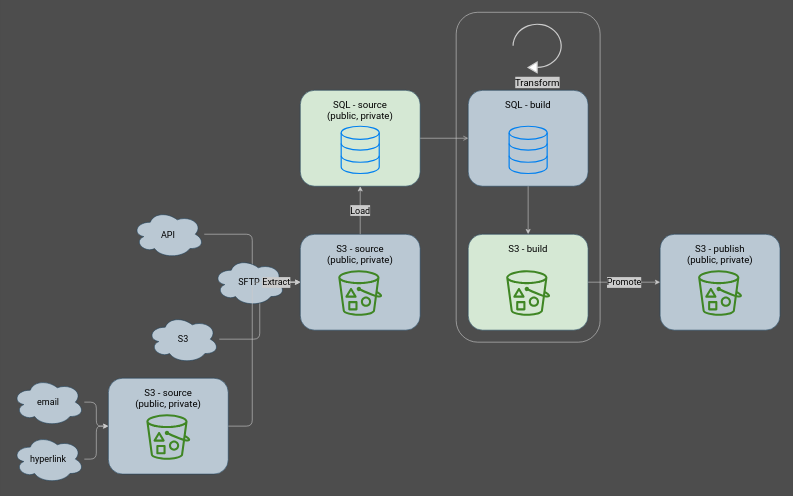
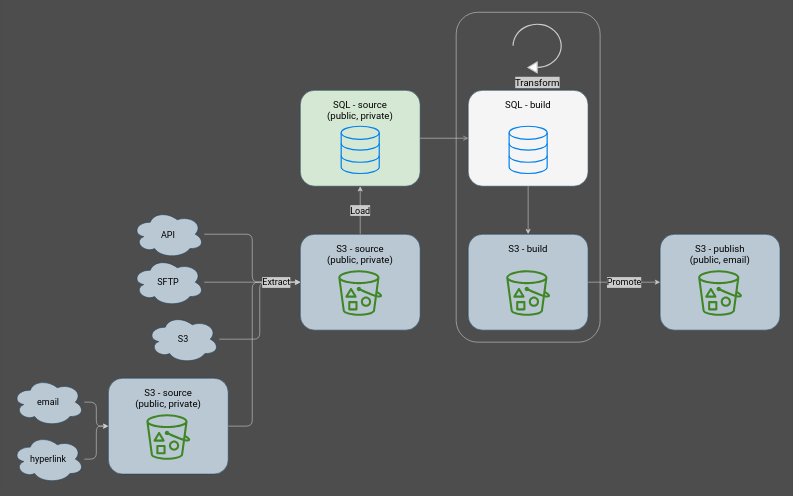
  <mxCell id="0" />
  <mxCell id="1" parent="0" />
  <mxCell id="2" value="" style="rounded=1;whiteSpace=wrap;html=1;fontFamily=Roboto;fontSource=https%3A%2F%2Ffonts.googleapis.com%2Fcss%3Ffamily%3DRoboto;fontSize=15;fontColor=#000000;fillColor=none;strokeColor=#CCCCCC;" parent="1" vertex="1"><mxGeometry x="760" y="20" width="240" height="550" as="geometry" /></mxCell>
  <mxCell id="3" style="edgeStyle=orthogonalEdgeStyle;shape=connector;rounded=1;html=1;entryX=0;entryY=0.5;entryDx=0;entryDy=0;labelBackgroundColor=default;strokeColor=#CCCCCC;fontFamily=Roboto;fontSource=https%3A%2F%2Ffonts.googleapis.com%2Fcss%3Ffamily%3DRoboto;fontSize=15;fontColor=#000000;endArrow=classic;" parent="1" source="4" target="14" edge="1"><mxGeometry relative="1" as="geometry"><Array as="points"><mxPoint x="420" y="390" /><mxPoint x="420" y="470" /></Array></mxGeometry></mxCell>
  <mxCell id="4" value="API" style="ellipse;shape=cloud;whiteSpace=wrap;html=1;fontSize=15;fillColor=#bac8d3;strokeColor=#23445d;fontFamily=Roboto;fontSource=https%3A%2F%2Ffonts.googleapis.com%2Fcss%3Ffamily%3DRoboto;" parent="1" vertex="1"><mxGeometry x="220" y="350" width="120" height="80" as="geometry" /></mxCell>
  <mxCell id="5" style="edgeStyle=orthogonalEdgeStyle;shape=connector;rounded=1;html=1;entryX=0;entryY=0.5;entryDx=0;entryDy=0;labelBackgroundColor=default;strokeColor=#CCCCCC;fontFamily=Roboto;fontSource=https%3A%2F%2Ffonts.googleapis.com%2Fcss%3Ffamily%3DRoboto;fontSize=15;fontColor=#000000;endArrow=classic;" parent="1" source="6" target="25" edge="1"><mxGeometry relative="1" as="geometry" /></mxCell>
  <mxCell id="6" value="email" style="ellipse;shape=cloud;whiteSpace=wrap;html=1;fontSize=15;fillColor=#bac8d3;strokeColor=#23445d;fontFamily=Roboto;fontSource=https%3A%2F%2Ffonts.googleapis.com%2Fcss%3Ffamily%3DRoboto;" parent="1" vertex="1"><mxGeometry x="20" y="630" width="120" height="80" as="geometry" /></mxCell>
  <mxCell id="7" style="edgeStyle=orthogonalEdgeStyle;shape=connector;rounded=1;html=1;entryX=0;entryY=0.5;entryDx=0;entryDy=0;labelBackgroundColor=default;strokeColor=#CCCCCC;fontFamily=Roboto;fontSource=https%3A%2F%2Ffonts.googleapis.com%2Fcss%3Ffamily%3DRoboto;fontSize=15;fontColor=#000000;endArrow=classic;" parent="1" source="8" target="25" edge="1"><mxGeometry relative="1" as="geometry" /></mxCell>
  <mxCell id="8" value="hyperlink" style="ellipse;shape=cloud;whiteSpace=wrap;html=1;fontSize=15;fillColor=#bac8d3;strokeColor=#23445d;fontFamily=Roboto;fontSource=https%3A%2F%2Ffonts.googleapis.com%2Fcss%3Ffamily%3DRoboto;" parent="1" vertex="1"><mxGeometry x="20" y="725" width="120" height="80" as="geometry" /></mxCell>
  <mxCell id="9" style="edgeStyle=orthogonalEdgeStyle;shape=connector;rounded=1;html=1;entryX=0;entryY=0.5;entryDx=0;entryDy=0;labelBackgroundColor=default;strokeColor=#CCCCCC;fontFamily=Roboto;fontSource=https%3A%2F%2Ffonts.googleapis.com%2Fcss%3Ffamily%3DRoboto;fontSize=15;fontColor=#000000;endArrow=classic;" parent="1" source="10" target="14" edge="1"><mxGeometry relative="1" as="geometry" /></mxCell>
  <mxCell id="10" value="S3" style="ellipse;shape=cloud;whiteSpace=wrap;html=1;fontSize=15;fillColor=#bac8d3;strokeColor=#23445d;fontFamily=Roboto;fontSource=https%3A%2F%2Ffonts.googleapis.com%2Fcss%3Ffamily%3DRoboto;" parent="1" vertex="1"><mxGeometry x="245" y="525" width="120" height="80" as="geometry" /></mxCell>
  <mxCell id="11" style="edgeStyle=orthogonalEdgeStyle;shape=connector;rounded=1;html=1;entryX=0;entryY=0.5;entryDx=0;entryDy=0;labelBackgroundColor=default;strokeColor=#CCCCCC;fontFamily=Roboto;fontSource=https%3A%2F%2Ffonts.googleapis.com%2Fcss%3Ffamily%3DRoboto;fontSize=15;fontColor=#000000;endArrow=classic;" parent="1" source="12" target="14" edge="1"><mxGeometry relative="1" as="geometry" /></mxCell>
- <mxCell id="12" value="SFTP" style="ellipse;shape=cloud;whiteSpace=wrap;html=1;fontSize=15;fillColor=#bac8d3;strokeColor=#23445d;fontFamily=Roboto;fontSource=https%3A%2F%2Ffonts.googleapis.com%2Fcss%3Ffamily%3DRoboto;" parent="1" vertex="1"><mxGeometry x="355" y="430" width="120" height="80" as="geometry" /></mxCell>
+ <mxCell id="12" value="SFTP" style="ellipse;shape=cloud;whiteSpace=wrap;html=1;fontSize=15;fillColor=#bac8d3;strokeColor=#23445d;fontFamily=Roboto;fontSource=https%3A%2F%2Ffonts.googleapis.com%2Fcss%3Ffamily%3DRoboto;" parent="1" vertex="1"><mxGeometry x="220" y="430" width="120" height="80" as="geometry" /></mxCell>
  <mxCell id="13" value="" style="group;fontFamily=Roboto;fontSource=https%3A%2F%2Ffonts.googleapis.com%2Fcss%3Ffamily%3DRoboto;fontSize=10;" parent="1" vertex="1" connectable="0"><mxGeometry x="500" y="390" width="200" height="160" as="geometry" /></mxCell>
  <mxCell id="14" value="S3 -&amp;nbsp;source&lt;br style=&quot;border-color: var(--border-color);&quot;&gt;(public, private)" style="rounded=1;whiteSpace=wrap;html=1;fontFamily=Roboto;fontSize=16;fontColor=default;align=center;strokeColor=#23445d;fillColor=#bac8d3;fillStyle=solid;verticalAlign=top;spacing=10;fontSource=https%3A%2F%2Ffonts.googleapis.com%2Fcss%3Ffamily%3DRoboto;" parent="13" vertex="1"><mxGeometry width="200" height="160" as="geometry" /></mxCell>
  <mxCell id="15" value="" style="sketch=0;outlineConnect=0;fontColor=#232F3E;gradientColor=none;fillColor=#3F8624;strokeColor=none;dashed=0;verticalLabelPosition=bottom;verticalAlign=top;align=center;html=1;fontSize=16;fontStyle=0;aspect=fixed;pointerEvents=1;shape=mxgraph.aws4.bucket_with_objects;fontFamily=Roboto;fontSource=https%3A%2F%2Ffonts.googleapis.com%2Fcss%3Ffamily%3DRoboto;" parent="13" vertex="1"><mxGeometry x="63.415" y="60.0" width="73.171" height="76.098" as="geometry" /></mxCell>
  <mxCell id="16" value="" style="group;fontFamily=Roboto;fontSource=https%3A%2F%2Ffonts.googleapis.com%2Fcss%3Ffamily%3DRoboto;fontSize=10;" parent="1" vertex="1" connectable="0"><mxGeometry x="780" y="150" width="200" height="160" as="geometry" /></mxCell>
- <mxCell id="17" value="SQL - build" style="rounded=1;whiteSpace=wrap;html=1;fontFamily=Roboto;fontSize=16;fontColor=default;align=center;strokeColor=#23445d;fillColor=#bac8d3;fillStyle=solid;verticalAlign=top;spacing=10;fontSource=https%3A%2F%2Ffonts.googleapis.com%2Fcss%3Ffamily%3DRoboto;" parent="16" vertex="1"><mxGeometry width="200" height="160" as="geometry" /></mxCell>
+ <mxCell id="17" value="SQL - build" style="rounded=1;whiteSpace=wrap;html=1;fontFamily=Roboto;fontSize=16;fontColor=default;align=center;strokeColor=#23445d;fillColor=#f5f5f5;fillStyle=solid;verticalAlign=top;spacing=10;fontSource=https%3A%2F%2Ffonts.googleapis.com%2Fcss%3Ffamily%3DRoboto;" parent="16" vertex="1"><mxGeometry width="200" height="160" as="geometry" /></mxCell>
  <mxCell id="18" value="" style="html=1;verticalLabelPosition=bottom;align=center;labelBackgroundColor=#ffffff;verticalAlign=top;strokeWidth=2;strokeColor=#0080F0;shadow=0;dashed=0;shape=mxgraph.ios7.icons.data;fontSize=16;fontColor=#000000;fillColor=none;fontFamily=Roboto;fontSource=https%3A%2F%2Ffonts.googleapis.com%2Fcss%3Ffamily%3DRoboto;" parent="16" vertex="1"><mxGeometry x="68.293" y="60.0" width="63.415" height="78.81" as="geometry" /></mxCell>
  <mxCell id="19" value="Load" style="edgeStyle=orthogonalEdgeStyle;html=1;fontSize=15;fontColor=#000000;strokeColor=#CCCCCC;exitX=0.5;exitY=0;exitDx=0;exitDy=0;entryX=0.5;entryY=1;entryDx=0;entryDy=0;fontFamily=Roboto;fontSource=https%3A%2F%2Ffonts.googleapis.com%2Fcss%3Ffamily%3DRoboto;labelBackgroundColor=#CCCCCC;labelBorderColor=none;" parent="1" source="14" target="33" edge="1"><mxGeometry relative="1" as="geometry"><mxPoint x="680" y="480" as="sourcePoint" /><mxPoint x="717" y="446" as="targetPoint" /><mxPoint as="offset" /></mxGeometry></mxCell>
  <mxCell id="20" value="" style="group;fontFamily=Roboto;fontSource=https%3A%2F%2Ffonts.googleapis.com%2Fcss%3Ffamily%3DRoboto;fontSize=10;" parent="1" vertex="1" connectable="0"><mxGeometry x="1100" y="390" width="200" height="160" as="geometry" /></mxCell>
- <mxCell id="21" value="S3 - publish&lt;br&gt;(public, private)" style="rounded=1;whiteSpace=wrap;html=1;fontFamily=Roboto;fontSize=16;fontColor=default;align=center;strokeColor=#23445d;fillColor=#bac8d3;fillStyle=solid;verticalAlign=top;spacing=10;fontSource=https%3A%2F%2Ffonts.googleapis.com%2Fcss%3Ffamily%3DRoboto;" parent="20" vertex="1"><mxGeometry width="200" height="160" as="geometry" /></mxCell>
+ <mxCell id="21" value="S3 - publish&lt;br&gt;(public, email)" style="rounded=1;whiteSpace=wrap;html=1;fontFamily=Roboto;fontSize=16;fontColor=default;align=center;strokeColor=#23445d;fillColor=#bac8d3;fillStyle=solid;verticalAlign=top;spacing=10;fontSource=https%3A%2F%2Ffonts.googleapis.com%2Fcss%3Ffamily%3DRoboto;" parent="20" vertex="1"><mxGeometry width="200" height="160" as="geometry" /></mxCell>
  <mxCell id="22" value="" style="sketch=0;outlineConnect=0;fontColor=#232F3E;gradientColor=none;fillColor=#3F8624;strokeColor=none;dashed=0;verticalLabelPosition=bottom;verticalAlign=top;align=center;html=1;fontSize=16;fontStyle=0;aspect=fixed;pointerEvents=1;shape=mxgraph.aws4.bucket_with_objects;fontFamily=Roboto;fontSource=https%3A%2F%2Ffonts.googleapis.com%2Fcss%3Ffamily%3DRoboto;" parent="20" vertex="1"><mxGeometry x="63.415" y="60.0" width="73.171" height="76.098" as="geometry" /></mxCell>
  <mxCell id="23" value="" style="edgeStyle=orthogonalEdgeStyle;shape=connector;rounded=1;html=1;labelBackgroundColor=#CCCCCC;strokeColor=#CCCCCC;fontFamily=Roboto;fontSource=https%3A%2F%2Ffonts.googleapis.com%2Fcss%3Ffamily%3DRoboto;fontSize=15;fontColor=#000000;endArrow=classic;labelBorderColor=none;exitX=0.5;exitY=1;exitDx=0;exitDy=0;entryX=0.5;entryY=0;entryDx=0;entryDy=0;" parent="1" source="17" target="29" edge="1"><mxGeometry relative="1" as="geometry"><mxPoint x="1040" y="310" as="sourcePoint" /><mxPoint x="1040" y="350" as="targetPoint" /></mxGeometry></mxCell>
  <mxCell id="24" value="" style="group;fontFamily=Roboto;fontSource=https%3A%2F%2Ffonts.googleapis.com%2Fcss%3Ffamily%3DRoboto;fontSize=10;" parent="1" vertex="1" connectable="0"><mxGeometry x="180" y="630" width="200" height="160" as="geometry" /></mxCell>
  <mxCell id="25" value="S3 - source&lt;br&gt;(public, private)" style="rounded=1;whiteSpace=wrap;html=1;fontFamily=Roboto;fontSize=16;fontColor=default;align=center;strokeColor=#23445d;fillColor=#bac8d3;fillStyle=solid;verticalAlign=top;spacing=10;fontSource=https%3A%2F%2Ffonts.googleapis.com%2Fcss%3Ffamily%3DRoboto;" parent="24" vertex="1"><mxGeometry width="200" height="160" as="geometry" /></mxCell>
  <mxCell id="26" value="" style="sketch=0;outlineConnect=0;fontColor=#232F3E;gradientColor=none;fillColor=#3F8624;strokeColor=none;dashed=0;verticalLabelPosition=bottom;verticalAlign=top;align=center;html=1;fontSize=16;fontStyle=0;aspect=fixed;pointerEvents=1;shape=mxgraph.aws4.bucket_with_objects;fontFamily=Roboto;fontSource=https%3A%2F%2Ffonts.googleapis.com%2Fcss%3Ffamily%3DRoboto;" parent="24" vertex="1"><mxGeometry x="63.415" y="60.0" width="73.171" height="76.098" as="geometry" /></mxCell>
  <mxCell id="27" value="Extract" style="edgeStyle=orthogonalEdgeStyle;shape=connector;rounded=1;html=1;labelBackgroundColor=#CCCCCC;strokeColor=#CCCCCC;fontFamily=Roboto;fontSize=15;fontColor=#000000;endArrow=classic;entryX=0;entryY=0.5;entryDx=0;entryDy=0;fontSource=https%3A%2F%2Ffonts.googleapis.com%2Fcss%3Ffamily%3DRoboto;exitX=1;exitY=0.5;exitDx=0;exitDy=0;labelBorderColor=none;" parent="1" source="25" target="14" edge="1"><mxGeometry x="0.778" relative="1" as="geometry"><mxPoint x="430" y="510" as="targetPoint" /><mxPoint x="380" y="710" as="sourcePoint" /><Array as="points"><mxPoint x="420" y="710" /><mxPoint x="420" y="470" /></Array><mxPoint as="offset" /></mxGeometry></mxCell>
  <mxCell id="28" value="" style="group;fontFamily=Roboto;fontSource=https%3A%2F%2Ffonts.googleapis.com%2Fcss%3Ffamily%3DRoboto;fontSize=10;" parent="1" vertex="1" connectable="0"><mxGeometry x="780" y="390" width="200" height="160" as="geometry" /></mxCell>
- <mxCell id="29" value="S3 - build" style="rounded=1;whiteSpace=wrap;html=1;fontFamily=Roboto;fontSize=16;fontColor=default;align=center;strokeColor=#23445d;fillColor=#d5e8d4;fillStyle=solid;verticalAlign=top;spacing=10;fontSource=https%3A%2F%2Ffonts.googleapis.com%2Fcss%3Ffamily%3DRoboto;" parent="28" vertex="1"><mxGeometry width="200" height="160" as="geometry" /></mxCell>
+ <mxCell id="29" value="S3 - build" style="rounded=1;whiteSpace=wrap;html=1;fontFamily=Roboto;fontSize=16;fontColor=default;align=center;strokeColor=#23445d;fillColor=#bac8d3;fillStyle=solid;verticalAlign=top;spacing=10;fontSource=https%3A%2F%2Ffonts.googleapis.com%2Fcss%3Ffamily%3DRoboto;" parent="28" vertex="1"><mxGeometry width="200" height="160" as="geometry" /></mxCell>
  <mxCell id="30" value="" style="sketch=0;outlineConnect=0;fontColor=#232F3E;gradientColor=none;fillColor=#3F8624;strokeColor=none;dashed=0;verticalLabelPosition=bottom;verticalAlign=top;align=center;html=1;fontSize=16;fontStyle=0;aspect=fixed;pointerEvents=1;shape=mxgraph.aws4.bucket_with_objects;fontFamily=Roboto;fontSource=https%3A%2F%2Ffonts.googleapis.com%2Fcss%3Ffamily%3DRoboto;" parent="28" vertex="1"><mxGeometry x="63.415" y="60.0" width="73.171" height="76.098" as="geometry" /></mxCell>
  <mxCell id="31" value="Promote" style="edgeStyle=orthogonalEdgeStyle;shape=connector;rounded=1;html=1;labelBackgroundColor=#CCCCCC;strokeColor=#CCCCCC;fontFamily=Roboto;fontSize=15;fontColor=#000000;endArrow=classic;fontSource=https%3A%2F%2Ffonts.googleapis.com%2Fcss%3Ffamily%3DRoboto;labelBorderColor=none;exitX=1;exitY=0.5;exitDx=0;exitDy=0;entryX=0;entryY=0.5;entryDx=0;entryDy=0;" parent="1" source="29" target="21" edge="1"><mxGeometry relative="1" as="geometry"><mxPoint as="offset" /><mxPoint x="990" y="480" as="sourcePoint" /><mxPoint x="1100" y="190" as="targetPoint" /></mxGeometry></mxCell>
  <mxCell id="32" value="" style="group;fontFamily=Roboto;fontSource=https%3A%2F%2Ffonts.googleapis.com%2Fcss%3Ffamily%3DRoboto;fontSize=10;" parent="1" vertex="1" connectable="0"><mxGeometry x="500" y="150" width="200" height="160" as="geometry" /></mxCell>
  <mxCell id="33" value="SQL - source&lt;br&gt;(public, private)" style="rounded=1;whiteSpace=wrap;html=1;fontFamily=Roboto;fontSize=16;fontColor=default;align=center;strokeColor=#23445d;fillColor=#d5e8d4;fillStyle=solid;verticalAlign=top;spacing=10;fontSource=https%3A%2F%2Ffonts.googleapis.com%2Fcss%3Ffamily%3DRoboto;" parent="32" vertex="1"><mxGeometry width="200" height="160" as="geometry" /></mxCell>
  <mxCell id="34" value="" style="html=1;verticalLabelPosition=bottom;align=center;labelBackgroundColor=#ffffff;verticalAlign=top;strokeWidth=2;strokeColor=#0080F0;shadow=0;dashed=0;shape=mxgraph.ios7.icons.data;fontSize=16;fontColor=#000000;fillColor=none;fontFamily=Roboto;fontSource=https%3A%2F%2Ffonts.googleapis.com%2Fcss%3Ffamily%3DRoboto;" parent="32" vertex="1"><mxGeometry x="68.293" y="60.0" width="63.415" height="78.81" as="geometry" /></mxCell>
  <mxCell id="35" value="Transform" style="html=1;verticalLabelPosition=bottom;align=center;labelBackgroundColor=#CCCCCC;verticalAlign=top;strokeWidth=2;strokeColor=#CCCCCC;shadow=0;dashed=0;shape=mxgraph.ios7.icons.reload;fontFamily=Roboto;fontSource=https%3A%2F%2Ffonts.googleapis.com%2Fcss%3Ffamily%3DRoboto;fontSize=16;fontColor=#000000;labelBorderColor=none;horizontal=1;direction=west;" parent="1" vertex="1"><mxGeometry x="854.92" y="40" width="80.17" height="80.84" as="geometry" /></mxCell>
  <mxCell id="36" value="" style="edgeStyle=orthogonalEdgeStyle;html=1;fontSize=15;fontColor=#000000;strokeColor=#CCCCCC;exitX=1;exitY=0.5;exitDx=0;exitDy=0;entryX=0;entryY=0.5;entryDx=0;entryDy=0;fontFamily=Roboto;fontSource=https%3A%2F%2Ffonts.googleapis.com%2Fcss%3Ffamily%3DRoboto;labelBackgroundColor=#CCCCCC;labelBorderColor=none;endArrow=open;" parent="1" source="33" target="17" edge="1"><mxGeometry relative="1" as="geometry"><mxPoint x="730" y="370" as="sourcePoint" /><mxPoint x="730" y="290" as="targetPoint" /><mxPoint as="offset" /></mxGeometry></mxCell>
